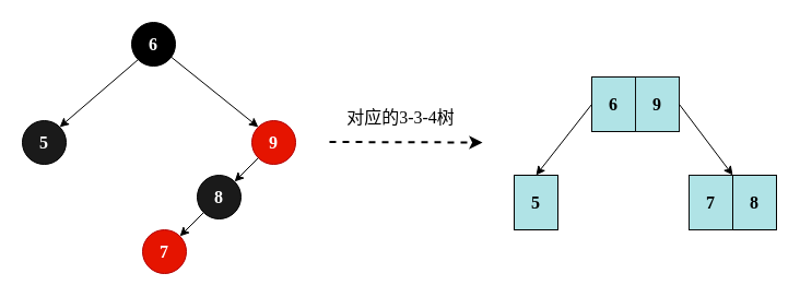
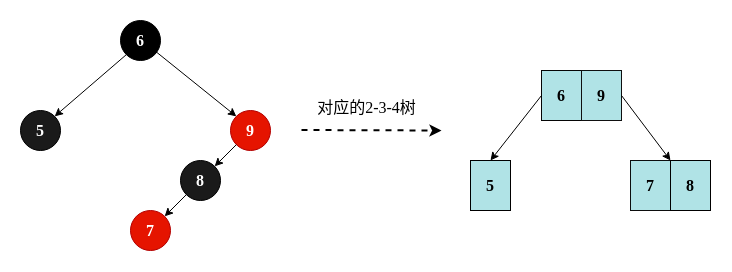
  <mxCell id="0" />
  <mxCell id="1" parent="0" />
  <mxCell id="2" value="&lt;b&gt;&lt;font color=&quot;#ffffff&quot; style=&quot;font-size: 16px;&quot; face=&quot;Verdana&quot;&gt;6&lt;/font&gt;&lt;/b&gt;" style="ellipse;whiteSpace=wrap;html=1;aspect=fixed;fillColor=#000000;" vertex="1" parent="1"><mxGeometry x="120" y="20" width="40" height="40" as="geometry" /></mxCell>
  <mxCell id="3" value="&lt;b&gt;&lt;font color=&quot;#ffffff&quot; style=&quot;font-size: 16px;&quot; face=&quot;Verdana&quot;&gt;5&lt;/font&gt;&lt;/b&gt;" style="ellipse;whiteSpace=wrap;html=1;aspect=fixed;fillColor=#1A1A1A;fontColor=#ffffff;strokeColor=#000000;" vertex="1" parent="1"><mxGeometry x="20" y="110" width="40" height="40" as="geometry" /></mxCell>
  <mxCell id="4" value="" style="endArrow=classic;html=1;rounded=0;exitX=0;exitY=1;exitDx=0;exitDy=0;entryX=1;entryY=0;entryDx=0;entryDy=0;" edge="1" parent="1" source="2" target="3"><mxGeometry width="50" height="50" relative="1" as="geometry"><mxPoint x="185.858" y="54.142" as="sourcePoint" /><mxPoint x="134.142" y="95.858" as="targetPoint" /></mxGeometry></mxCell>
  <mxCell id="5" value="" style="endArrow=classic;html=1;rounded=0;dashed=1;strokeWidth=2;" edge="1" parent="1"><mxGeometry width="50" height="50" relative="1" as="geometry"><mxPoint x="301" y="129.5" as="sourcePoint" /><mxPoint x="441" y="130" as="targetPoint" /></mxGeometry></mxCell>
  <mxCell id="6" value="&lt;b&gt;&lt;font color=&quot;#ffffff&quot; style=&quot;font-size: 16px;&quot; face=&quot;Verdana&quot;&gt;9&lt;/font&gt;&lt;/b&gt;" style="ellipse;whiteSpace=wrap;html=1;aspect=fixed;fillColor=#e51400;fontColor=#ffffff;strokeColor=#B20000;" vertex="1" parent="1"><mxGeometry x="230" y="110" width="40" height="40" as="geometry" /></mxCell>
  <mxCell id="7" value="" style="endArrow=classic;html=1;rounded=0;exitX=0.85;exitY=0.75;exitDx=0;exitDy=0;entryX=0;entryY=0;entryDx=0;entryDy=0;exitPerimeter=0;" edge="1" parent="1" source="2" target="6"><mxGeometry width="50" height="50" relative="1" as="geometry"><mxPoint x="214.142" y="54.142" as="sourcePoint" /><mxPoint x="391" y="110" as="targetPoint" /></mxGeometry></mxCell>
  <mxCell id="8" value="&lt;b&gt;&lt;font color=&quot;#ffffff&quot; style=&quot;font-size: 16px;&quot; face=&quot;Verdana&quot;&gt;8&lt;/font&gt;&lt;/b&gt;" style="ellipse;whiteSpace=wrap;html=1;aspect=fixed;fillColor=#1A1A1A;fontColor=#ffffff;strokeColor=#000000;" vertex="1" parent="1"><mxGeometry x="180" y="160" width="40" height="40" as="geometry" /></mxCell>
  <mxCell id="9" value="" style="endArrow=classic;html=1;rounded=0;exitX=0;exitY=1;exitDx=0;exitDy=0;entryX=1;entryY=0;entryDx=0;entryDy=0;" edge="1" parent="1" source="6" target="8"><mxGeometry width="50" height="50" relative="1" as="geometry"><mxPoint x="356" y="160" as="sourcePoint" /><mxPoint x="406" y="110" as="targetPoint" /></mxGeometry></mxCell>
  <mxCell id="10" value="&lt;b&gt;&lt;font color=&quot;#ffffff&quot; style=&quot;font-size: 16px;&quot; face=&quot;Verdana&quot;&gt;7&lt;/font&gt;&lt;/b&gt;" style="ellipse;whiteSpace=wrap;html=1;aspect=fixed;fillColor=#e51400;fontColor=#ffffff;strokeColor=#B20000;" vertex="1" parent="1"><mxGeometry x="130" y="210" width="40" height="40" as="geometry" /></mxCell>
  <mxCell id="11" value="" style="endArrow=classic;html=1;rounded=0;exitX=0;exitY=1;exitDx=0;exitDy=0;entryX=1;entryY=0;entryDx=0;entryDy=0;" edge="1" parent="1" source="8" target="10"><mxGeometry width="50" height="50" relative="1" as="geometry"><mxPoint x="356" y="160" as="sourcePoint" /><mxPoint x="406" y="110" as="targetPoint" /></mxGeometry></mxCell>
- <mxCell id="12" value="&lt;font style=&quot;font-size: 16px;&quot; face=&quot;Verdana&quot;&gt;对应的3-3-4树&lt;/font&gt;" style="text;html=1;align=center;verticalAlign=middle;resizable=0;points=[];autosize=1;strokeColor=none;fillColor=none;" vertex="1" parent="1"><mxGeometry x="301" y="92" width="130" height="30" as="geometry" /></mxCell>
+ <mxCell id="12" value="&lt;font style=&quot;font-size: 16px;&quot; face=&quot;Verdana&quot;&gt;对应的2-3-4树&lt;/font&gt;" style="text;html=1;align=center;verticalAlign=middle;resizable=0;points=[];autosize=1;strokeColor=none;fillColor=none;" vertex="1" parent="1"><mxGeometry x="301" y="92" width="130" height="30" as="geometry" /></mxCell>
  <mxCell id="13" value="&lt;b&gt;&lt;font style=&quot;font-size: 16px;&quot; face=&quot;Verdana&quot;&gt;7&lt;/font&gt;&lt;/b&gt;" style="rounded=0;whiteSpace=wrap;html=1;fillColor=#b0e3e6;strokeColor=#0c0d0d;" vertex="1" parent="1"><mxGeometry x="630" y="160" width="40" height="50" as="geometry" /></mxCell>
  <mxCell id="14" value="&lt;b&gt;&lt;font style=&quot;font-size: 16px;&quot; face=&quot;Verdana&quot;&gt;8&lt;/font&gt;&lt;/b&gt;" style="rounded=0;whiteSpace=wrap;html=1;fillColor=#b0e3e6;strokeColor=#000000;" vertex="1" parent="1"><mxGeometry x="670" y="160" width="40" height="50" as="geometry" /></mxCell>
  <mxCell id="15" value="&lt;b&gt;&lt;font style=&quot;font-size: 16px;&quot; face=&quot;Verdana&quot;&gt;6&lt;/font&gt;&lt;/b&gt;" style="rounded=0;whiteSpace=wrap;html=1;fillColor=#b0e3e6;strokeColor=#050505;" vertex="1" parent="1"><mxGeometry x="541" y="70" width="40" height="50" as="geometry" /></mxCell>
  <mxCell id="16" value="&lt;b&gt;&lt;font style=&quot;font-size: 16px;&quot; face=&quot;Verdana&quot;&gt;9&lt;/font&gt;&lt;/b&gt;" style="rounded=0;whiteSpace=wrap;html=1;fillColor=#b0e3e6;strokeColor=#0f0f0f;" vertex="1" parent="1"><mxGeometry x="581" y="70" width="40" height="50" as="geometry" /></mxCell>
  <mxCell id="17" value="&lt;b&gt;&lt;font style=&quot;font-size: 16px;&quot; face=&quot;Verdana&quot;&gt;5&lt;/font&gt;&lt;/b&gt;" style="rounded=0;whiteSpace=wrap;html=1;fillColor=#b0e3e6;strokeColor=#000000;" vertex="1" parent="1"><mxGeometry x="470" y="160" width="40" height="50" as="geometry" /></mxCell>
  <mxCell id="18" value="" style="endArrow=classic;html=1;rounded=0;exitX=0;exitY=0.5;exitDx=0;exitDy=0;entryX=0.5;entryY=0;entryDx=0;entryDy=0;" edge="1" parent="1" source="15" target="17"><mxGeometry width="50" height="50" relative="1" as="geometry"><mxPoint x="510" y="-30" as="sourcePoint" /><mxPoint x="560" y="-80" as="targetPoint" /></mxGeometry></mxCell>
  <mxCell id="19" value="" style="endArrow=classic;html=1;rounded=0;exitX=1;exitY=0.5;exitDx=0;exitDy=0;entryX=1;entryY=0;entryDx=0;entryDy=0;" edge="1" parent="1" source="16" target="13"><mxGeometry width="50" height="50" relative="1" as="geometry"><mxPoint x="510" y="-30" as="sourcePoint" /><mxPoint x="560" y="-80" as="targetPoint" /></mxGeometry></mxCell>
